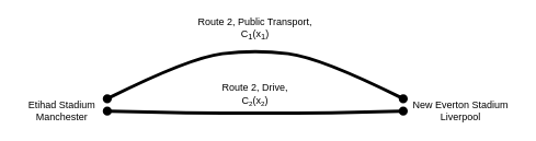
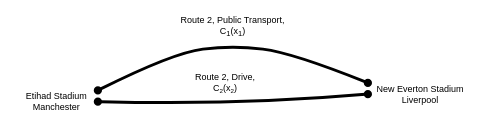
  <mxCell id="0" />
  <mxCell id="1" parent="0" />
  <mxCell id="2" value="Etihad Stadium Manchester" style="text;html=1;strokeColor=none;fillColor=none;align=center;verticalAlign=middle;whiteSpace=wrap;rounded=0;" vertex="1" parent="1"><mxGeometry x="20" y="120" width="110" height="30" as="geometry" /></mxCell>
- <mxCell id="3" value="New Everton Stadium Liverpool" style="text;html=1;strokeColor=none;fillColor=none;align=center;verticalAlign=middle;whiteSpace=wrap;rounded=0;" vertex="1" parent="1"><mxGeometry x="490" y="120" width="140" height="30" as="geometry" /></mxCell>
+ <mxCell id="3" value="New Everton Stadium Liverpool" style="text;html=1;strokeColor=none;fillColor=none;align=center;verticalAlign=middle;whiteSpace=wrap;rounded=0;" vertex="1" parent="1"><mxGeometry x="490" y="110" width="140" height="30" as="geometry" /></mxCell>
  <mxCell id="4" value="" style="endArrow=oval;html=1;exitX=1;exitY=0;exitDx=0;exitDy=0;entryX=0;entryY=0;entryDx=0;entryDy=0;curved=1;endFill=1;strokeWidth=4;endSize=7;startSize=7;startArrow=oval;startFill=1;" edge="1" parent="1" source="2" target="3"><mxGeometry width="50" height="50" relative="1" as="geometry"><mxPoint x="290" y="250" as="sourcePoint" /><mxPoint x="510" y="200" as="targetPoint" /><Array as="points"><mxPoint x="230" y="70" /><mxPoint x="310" y="60" /><mxPoint x="390" y="70" /></Array></mxGeometry></mxCell>
  <mxCell id="5" value="" style="endArrow=oval;html=1;exitX=1;exitY=0.5;exitDx=0;exitDy=0;entryX=0;entryY=0.5;entryDx=0;entryDy=0;curved=1;endFill=1;strokeWidth=4;endSize=7;startSize=7;startArrow=oval;startFill=1;" edge="1" parent="1" source="2" target="3"><mxGeometry width="50" height="50" relative="1" as="geometry"><mxPoint x="140" y="130" as="sourcePoint" /><mxPoint x="500" y="130" as="targetPoint" /><Array as="points"><mxPoint x="320" y="140" /></Array></mxGeometry></mxCell>
  <mxCell id="6" value="Route 2, Public Transport, C&lt;sub&gt;1&lt;/sub&gt;(x&lt;sub&gt;1&lt;/sub&gt;)" style="text;html=1;strokeColor=none;fillColor=none;align=center;verticalAlign=middle;whiteSpace=wrap;rounded=0;" vertex="1" parent="1"><mxGeometry x="225" y="20" width="170" height="30" as="geometry" /></mxCell>
- <mxCell id="7" value="Route 2, Drive, C&lt;span style=&quot;font-size: 10px;&quot;&gt;&lt;sub&gt;2&lt;/sub&gt;&lt;/span&gt;(x&lt;span style=&quot;font-size: 10px;&quot;&gt;&lt;sub&gt;2&lt;/sub&gt;&lt;/span&gt;)" style="text;html=1;strokeColor=none;fillColor=none;align=center;verticalAlign=middle;whiteSpace=wrap;rounded=0;" vertex="1" parent="1"><mxGeometry x="255" y="100" width="110" height="30" as="geometry" /></mxCell>
+ <mxCell id="7" value="Route 2, Drive, C&lt;span style=&quot;font-size: 10px;&quot;&gt;&lt;sub&gt;2&lt;/sub&gt;&lt;/span&gt;(x&lt;span style=&quot;font-size: 10px;&quot;&gt;&lt;sub&gt;2&lt;/sub&gt;&lt;/span&gt;)" style="text;html=1;strokeColor=none;fillColor=none;align=center;verticalAlign=middle;whiteSpace=wrap;rounded=0;" vertex="1" parent="1"><mxGeometry x="245" y="95" width="110" height="30" as="geometry" /></mxCell>
